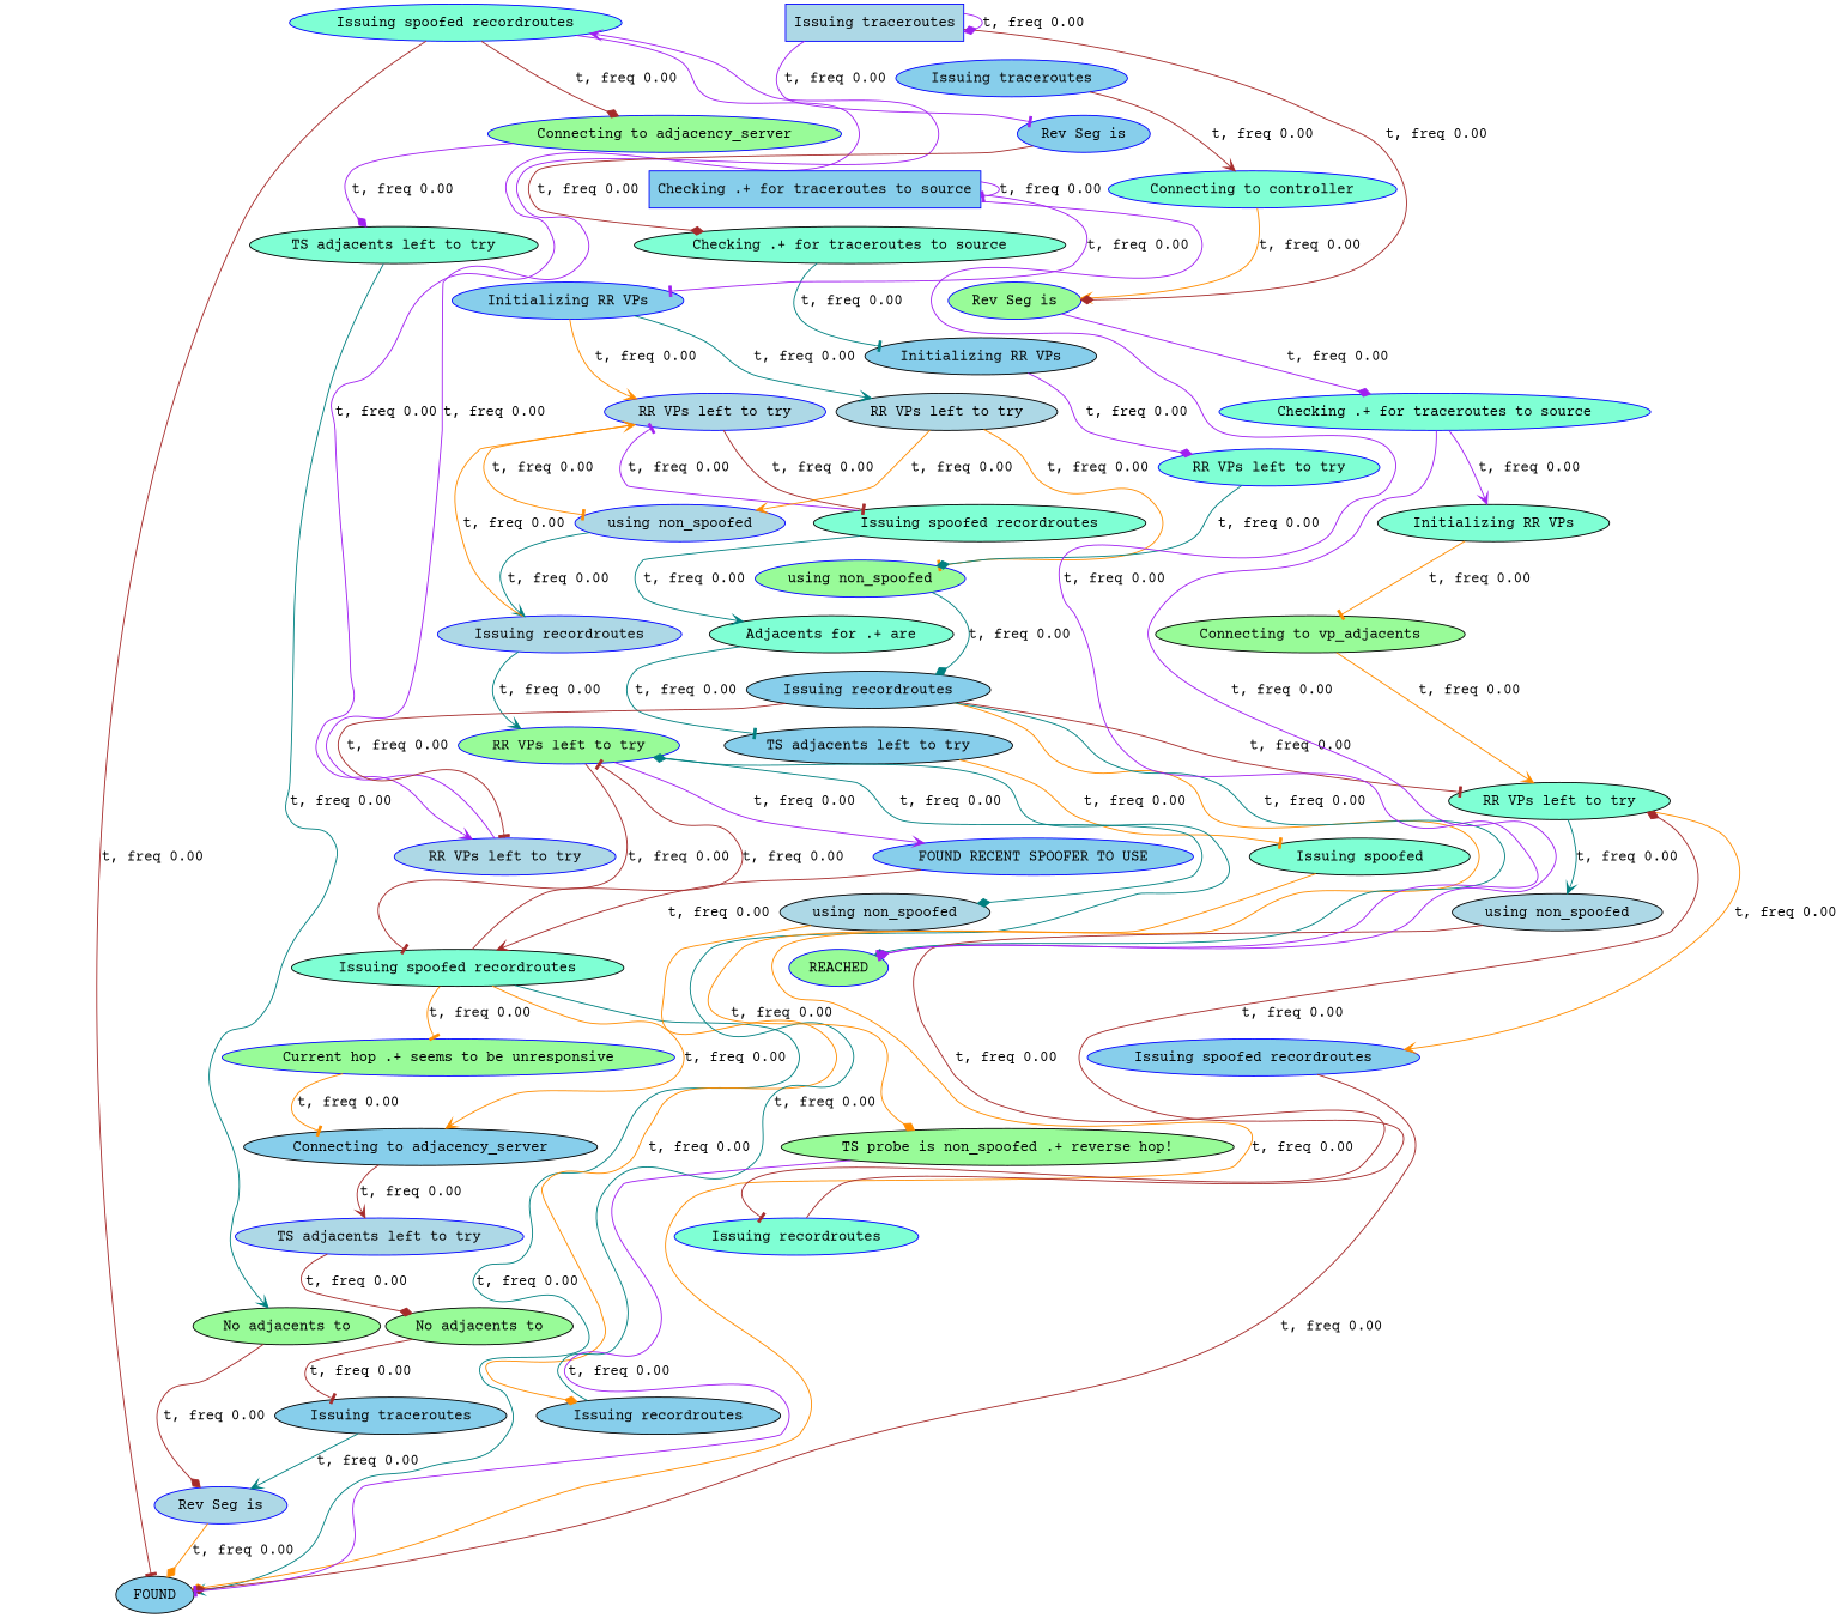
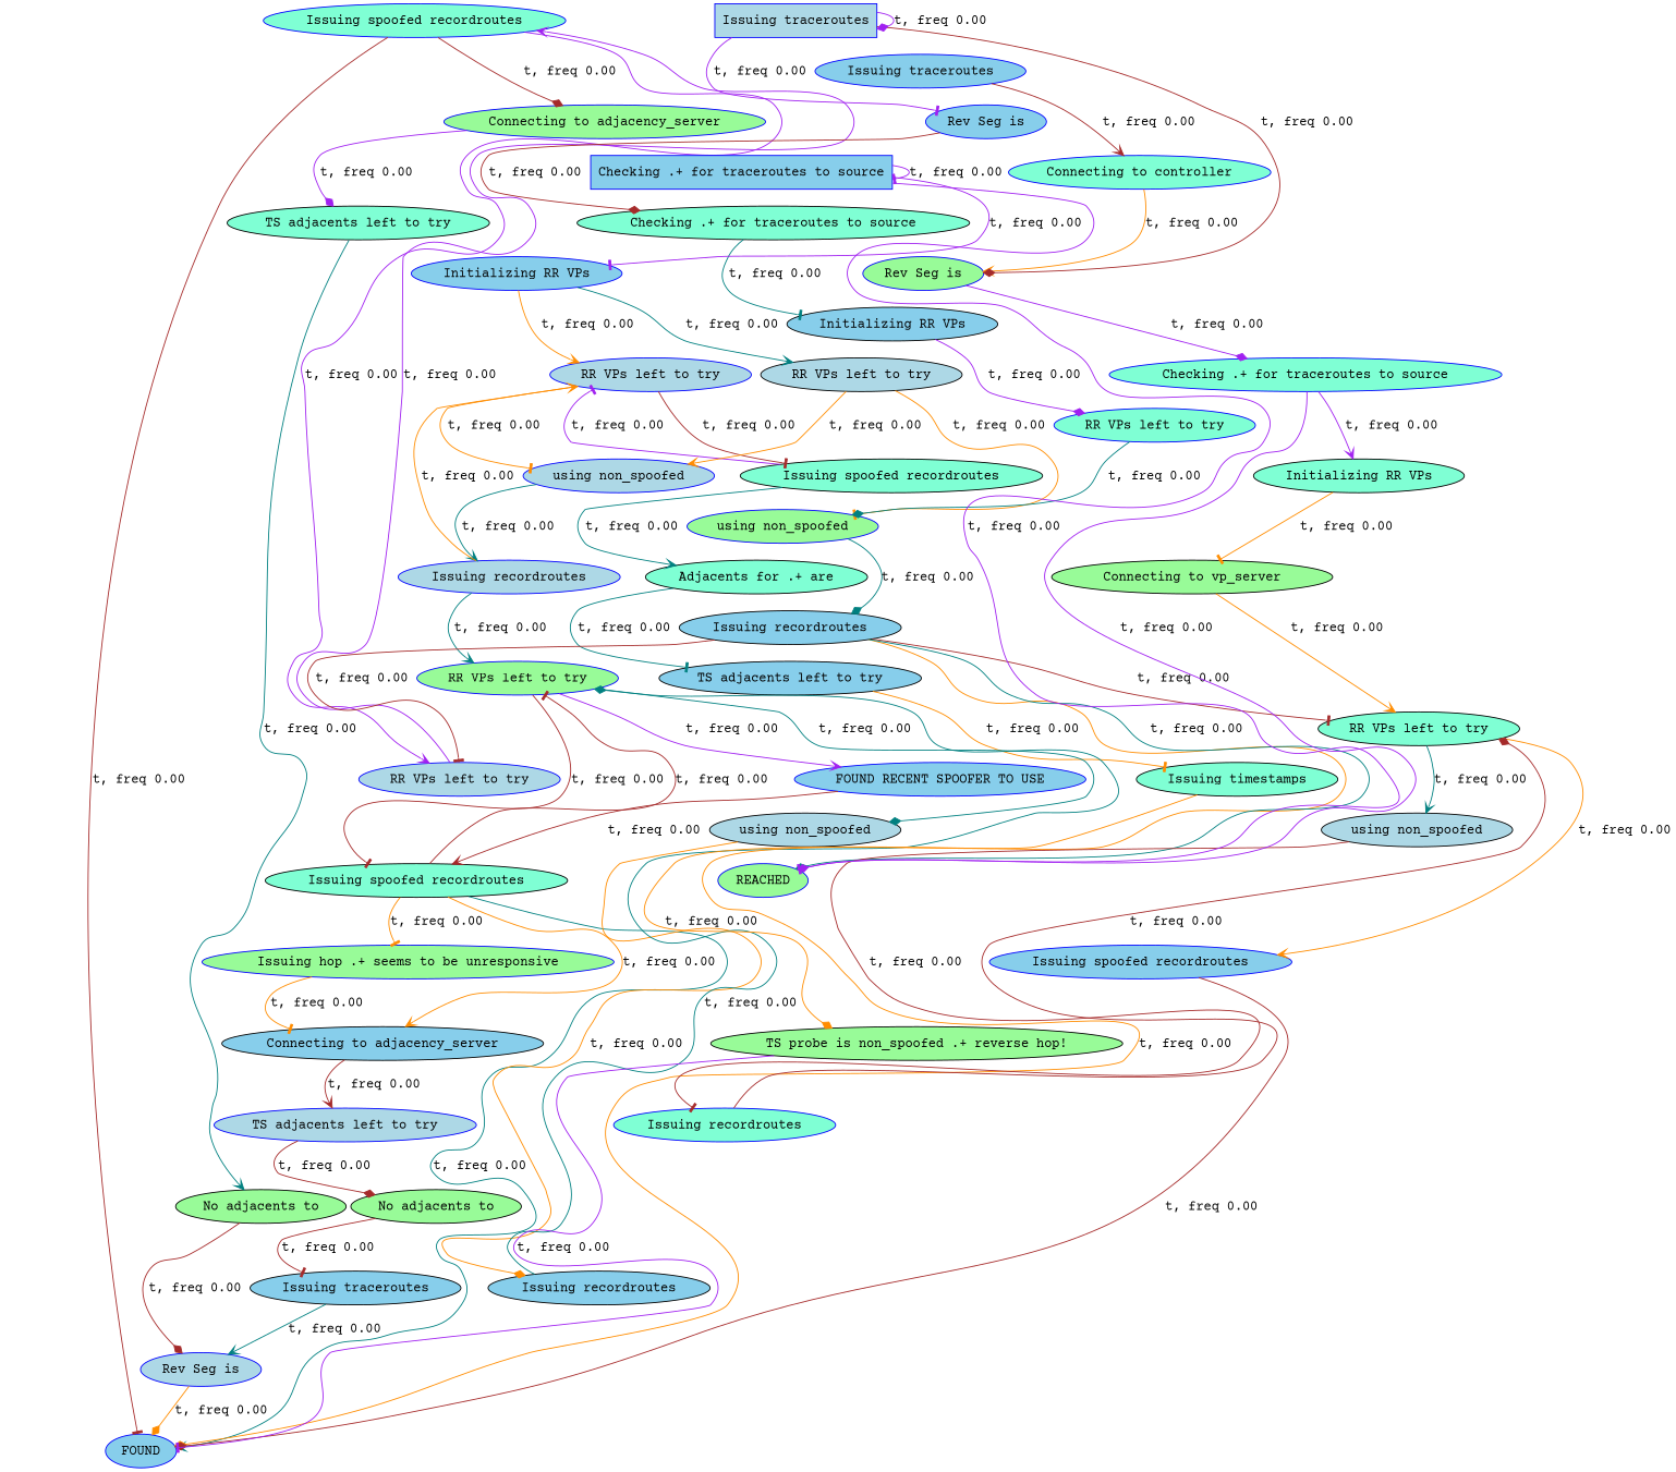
  digraph {
    fontname="Courier Prime"
    node [color=blue fillcolor=aquamarine fontname="Courier Prime" style=filled]
    edge [arrowhead=tee color=brown fontname="Courier Prime" weight=0.0]
    n1 [fillcolor=lightblue label="RR VPs left to try"]
    n2 [color=black label="Issuing spoofed recordroutes"]
    n3 [fillcolor=lightblue label="using non_spoofed"]
    n4 [color=black label="Adjacents for .+ are"]
    n5 [fillcolor=lightblue label="Issuing recordroutes"]
    n6 [color=black fillcolor=skyblue label="TS adjacents left to try"]
    n7 [fillcolor=palegreen label="RR VPs left to try"]
    n8 [fillcolor=lightblue label="RR VPs left to try"]
    n9 [label="Issuing spoofed recordroutes"]
-   n10 [color=black fillcolor=skyblue label=FOUND]
+   n10 [fillcolor=skyblue label=FOUND]
    n11 [fillcolor=palegreen label="Connecting to adjacency_server"]
    n12 [color=black label="TS adjacents left to try"]
    n13 [color=black label="Issuing spoofed recordroutes"]
-   n14 [fillcolor=palegreen label="Current hop .+ seems to be unresponsive"]
+   n14 [fillcolor=palegreen label="Issuing hop .+ seems to be unresponsive"]
    n15 [color=black fillcolor=skyblue label="Connecting to adjacency_server"]
    n16 [fillcolor=skyblue label="FOUND RECENT SPOOFER TO USE"]
    n17 [color=black fillcolor=lightblue label="using non_spoofed"]
    n18 [fillcolor=lightblue label="TS adjacents left to try"]
    n19 [color=black fillcolor=skyblue label="Issuing recordroutes"]
    n20 [color=black fillcolor=palegreen label="No adjacents to"]
    n21 [color=black fillcolor=palegreen label="No adjacents to"]
    n22 [fillcolor=lightblue label="Rev Seg is"]
-   n23 [color=black label="Issuing spoofed"]
+   n23 [color=black label="Issuing timestamps"]
    n24 [color=black fillcolor=skyblue label="Issuing recordroutes"]
    n25 [color=black label="RR VPs left to try"]
    n26 [fillcolor=palegreen label=REACHED]
    n27 [fillcolor=skyblue label="Issuing spoofed recordroutes"]
    n28 [color=black fillcolor=lightblue label="using non_spoofed"]
    n29 [label="Issuing recordroutes"]
    n30 [fillcolor=palegreen label="Rev Seg is"]
    n31 [label="Checking .+ for traceroutes to source"]
    n32 [color=black label="Initializing RR VPs"]
-   n33 [color=black fillcolor=palegreen label="Connecting to vp_adjacents"]
+   n33 [color=black fillcolor=palegreen label="Connecting to vp_server"]
    n34 [color=black fillcolor=skyblue label="Issuing traceroutes"]
    n35 [fillcolor=skyblue label="Issuing traceroutes"]
    n36 [label="Connecting to controller"]
    n37 [color=black fillcolor=lightblue label="RR VPs left to try"]
    n38 [fillcolor=palegreen label="using non_spoofed"]
    n39 [fillcolor=lightblue label="Issuing traceroutes" shape=box]
    n40 [fillcolor=skyblue label="Rev Seg is"]
    n41 [color=black label="Checking .+ for traceroutes to source"]
    n42 [color=black fillcolor=skyblue label="Initializing RR VPs"]
    n43 [color=black fillcolor=palegreen label="TS probe is non_spoofed .+ reverse hop!"]
    n44 [label="RR VPs left to try"]
    n45 [fillcolor=skyblue label="Initializing RR VPs"]
    n46 [fillcolor=skyblue label="Checking .+ for traceroutes to source" shape=box]
    n1 -> n2 [label="t, freq 0.00"]
    n1 -> n3 [color=darkorange label="t, freq 0.00"]
    n2 -> n1 [color=purple label="t, freq 0.00"]
    n2 -> n4 [arrowhead=vee color=teal label="t, freq 0.00"]
    n3 -> n5 [arrowhead=vee color=teal label="t, freq 0.00"]
    n4 -> n6 [color=teal label="t, freq 0.00"]
    n5 -> n1 [arrowhead=vee color=darkorange label="t, freq 0.00"]
    n5 -> n7 [arrowhead=vee color=teal label="t, freq 0.00"]
    n6 -> n23 [color=darkorange label="t, freq 0.00"]
    n7 -> n13 [label="t, freq 0.00"]
    n7 -> n16 [arrowhead=vee color=purple label="t, freq 0.00"]
    n7 -> n17 [arrowhead=diamond color=teal label="t, freq 0.00"]
    n8 -> n9 [arrowhead=vee color=purple label="t, freq 0.00"]
    n9 -> n8 [arrowhead=vee color=purple label="t, freq 0.00"]
    n9 -> n10 [label="t, freq 0.00"]
    n9 -> n11 [arrowhead=diamond label="t, freq 0.00"]
    n11 -> n12 [arrowhead=diamond color=purple label="t, freq 0.00"]
    n12 -> n21 [arrowhead=vee color=teal label="t, freq 0.00"]
    n13 -> n7 [label="t, freq 0.00"]
    n13 -> n10 [arrowhead=vee color=teal label="t, freq 0.00"]
    n13 -> n14 [color=darkorange label="t, freq 0.00"]
    n13 -> n15 [arrowhead=vee color=darkorange label="t, freq 0.00"]
    n14 -> n15 [color=darkorange label="t, freq 0.00"]
    n15 -> n18 [arrowhead=vee label="t, freq 0.00"]
    n16 -> n13 [arrowhead=vee label="t, freq 0.00"]
    n17 -> n19 [arrowhead=diamond color=darkorange label="t, freq 0.00"]
    n18 -> n20 [arrowhead=diamond label="t, freq 0.00"]
    n19 -> n7 [arrowhead=diamond color=teal label="t, freq 0.00"]
    n20 -> n34 [label="t, freq 0.00"]
    n21 -> n22 [arrowhead=diamond label="t, freq 0.00"]
    n22 -> n10 [arrowhead=diamond color=darkorange label="t, freq 0.00"]
    n23 -> n43 [arrowhead=diamond color=darkorange label="t, freq 0.00"]
    n24 -> n8 [label="t, freq 0.00"]
    n24 -> n10 [arrowhead=diamond color=darkorange label="t, freq 0.00"]
    n24 -> n25 [label="t, freq 0.00"]
    n24 -> n26 [arrowhead=diamond color=teal label="t, freq 0.00"]
    n25 -> n27 [arrowhead=vee color=darkorange label="t, freq 0.00"]
    n25 -> n28 [arrowhead=vee color=teal label="t, freq 0.00"]
    n27 -> n10 [arrowhead=diamond label="t, freq 0.00"]
    n28 -> n29 [label="t, freq 0.00"]
    n29 -> n25 [arrowhead=diamond label="t, freq 0.00"]
    n30 -> n31 [arrowhead=diamond color=purple label="t, freq 0.00"]
    n31 -> n26 [arrowhead=diamond color=purple label="t, freq 0.00"]
    n31 -> n32 [arrowhead=vee color=purple label="t, freq 0.00"]
    n32 -> n33 [color=darkorange label="t, freq 0.00"]
    n33 -> n25 [arrowhead=vee color=darkorange label="t, freq 0.00"]
    n34 -> n22 [arrowhead=vee color=teal label="t, freq 0.00"]
    n35 -> n36 [arrowhead=vee label="t, freq 0.00"]
    n36 -> n30 [arrowhead=vee color=darkorange label="t, freq 0.00"]
    n37 -> n3 [arrowhead=vee color=darkorange label="t, freq 0.00"]
    n37 -> n38 [color=darkorange label="t, freq 0.00"]
    n38 -> n24 [arrowhead=diamond color=teal label="t, freq 0.00"]
    n39 -> n30 [arrowhead=diamond label="t, freq 0.00"]
    n39 -> n39 [arrowhead=diamond color=purple label="t, freq 0.00"]
    n39 -> n40 [color=purple label="t, freq 0.00"]
    n40 -> n41 [arrowhead=diamond label="t, freq 0.00"]
    n41 -> n42 [color=teal label="t, freq 0.00"]
    n42 -> n44 [arrowhead=diamond color=purple label="t, freq 0.00"]
    n43 -> n10 [color=purple label="t, freq 0.00"]
    n44 -> n38 [arrowhead=diamond color=teal label="t, freq 0.00"]
    n45 -> n1 [arrowhead=vee color=darkorange label="t, freq 0.00"]
    n45 -> n37 [arrowhead=vee color=teal label="t, freq 0.00"]
    n46 -> n26 [color=purple label="t, freq 0.00"]
    n46 -> n45 [color=purple label="t, freq 0.00"]
    n46 -> n46 [color=purple label="t, freq 0.00"]
  }
